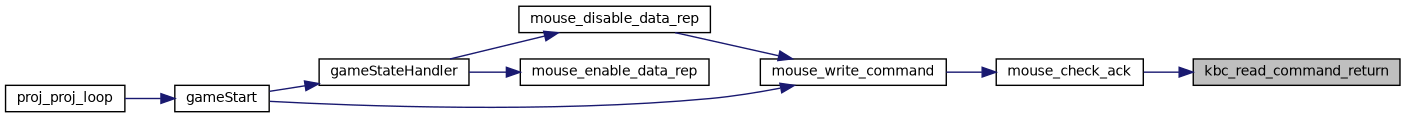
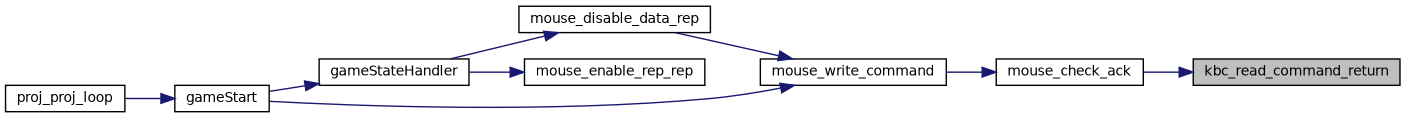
  digraph {
    rankdir=RL
    node [color=black fillcolor=white fontname=Helvetica fontsize=10 shape=record style=filled]
    edge [color=midnightblue dir=back fontname=Helvetica fontsize=10 labelfontname=Helvetica labelfontsize=10 style=solid]
    n1 [fillcolor=grey75 fontcolor=black height=0.2 label=kbc_read_command_return width=0.4]
    n2 [height=0.2 label=mouse_check_ack width=0.4]
    n3 [height=0.2 label=mouse_write_command width=0.4]
    n4 [height=0.2 label=mouse_disable_data_rep width=0.4]
    n5 [height=0.2 label=gameStart width=0.4]
    n6 [height=0.2 label=gameStateHandler width=0.4]
-   n7 [height=0.2 label=mouse_enable_data_rep width=0.4]
+   n7 [height=0.2 label=mouse_enable_rep_rep width=0.4]
    n8 [height=0.2 label=proj_proj_loop width=0.4]
    n1 -> n2
    n2 -> n3
    n3 -> n4
    n3 -> n5
    n4 -> n6
    n5 -> n8
    n6 -> n5
    n7 -> n6
  }
